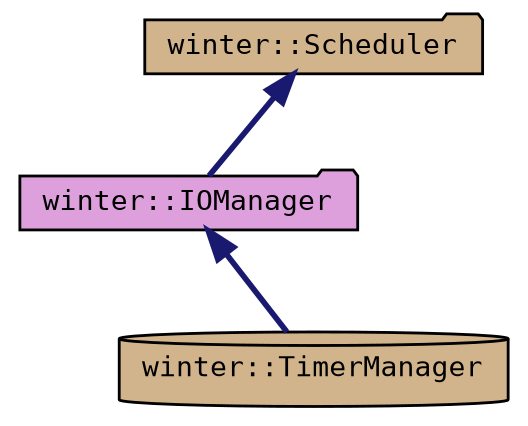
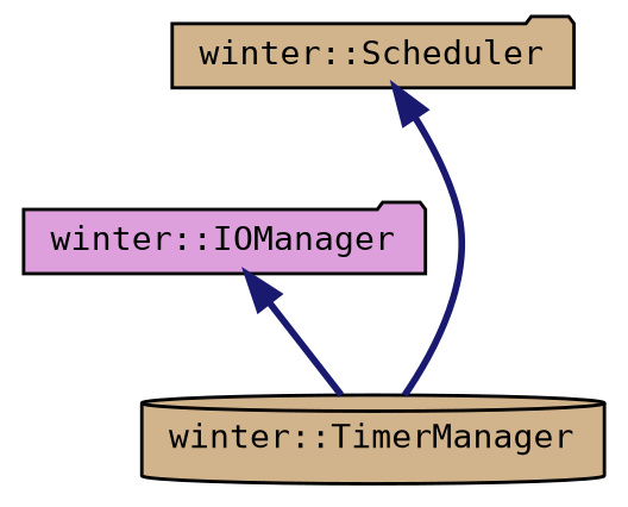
  digraph {
    fontname="DejaVu Sans Mono"
    rankdir=TB
    node [color=black fillcolor=tan fontname="DejaVu Sans Mono" fontsize=10 shape=folder style=filled]
    edge [color=midnightblue dir=back fontname="DejaVu Sans Mono" fontsize=10 labelfontname=Helvetica labelfontsize=10 style=bold]
    n1 [height=0.2 label="winter::Scheduler" width=0.4]
    n2 [fillcolor=plum height=0.2 label="winter::IOManager" width=0.4]
    n3 [height=0.2 label="winter::TimerManager" shape=cylinder width=0.4]
-   n1 -> n2
+   n1 -> n3
    n2 -> n3
  }
